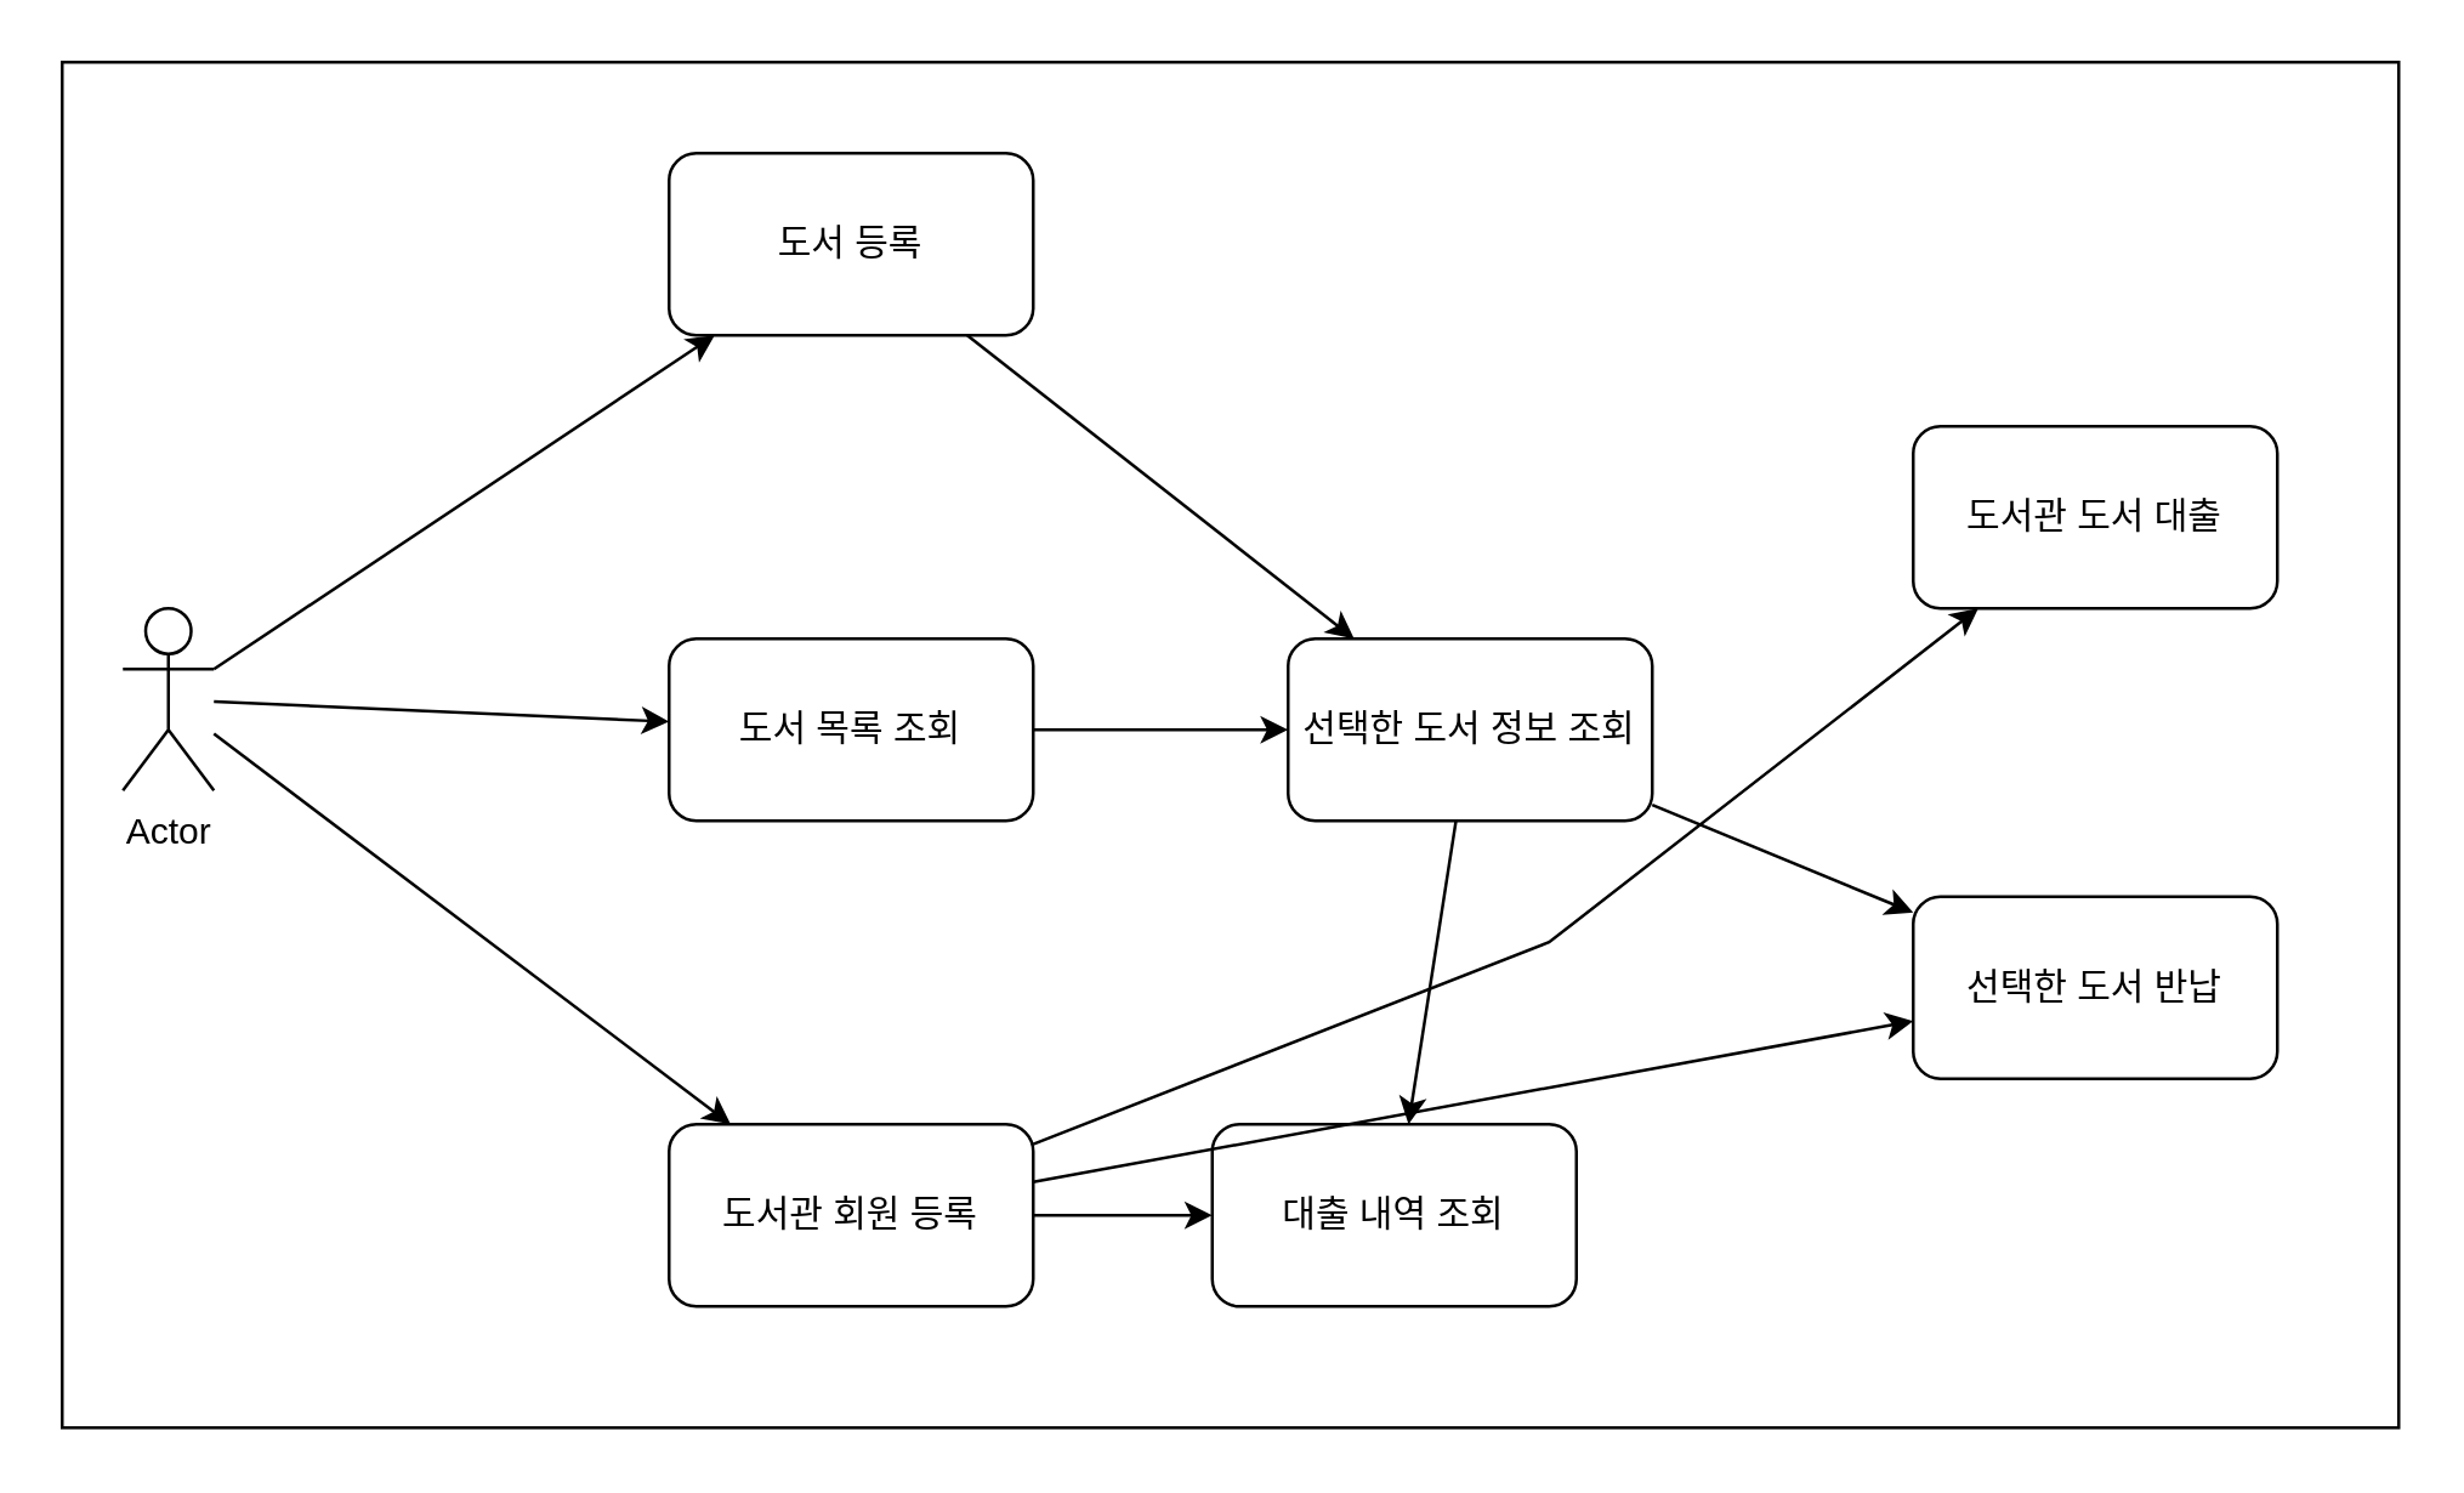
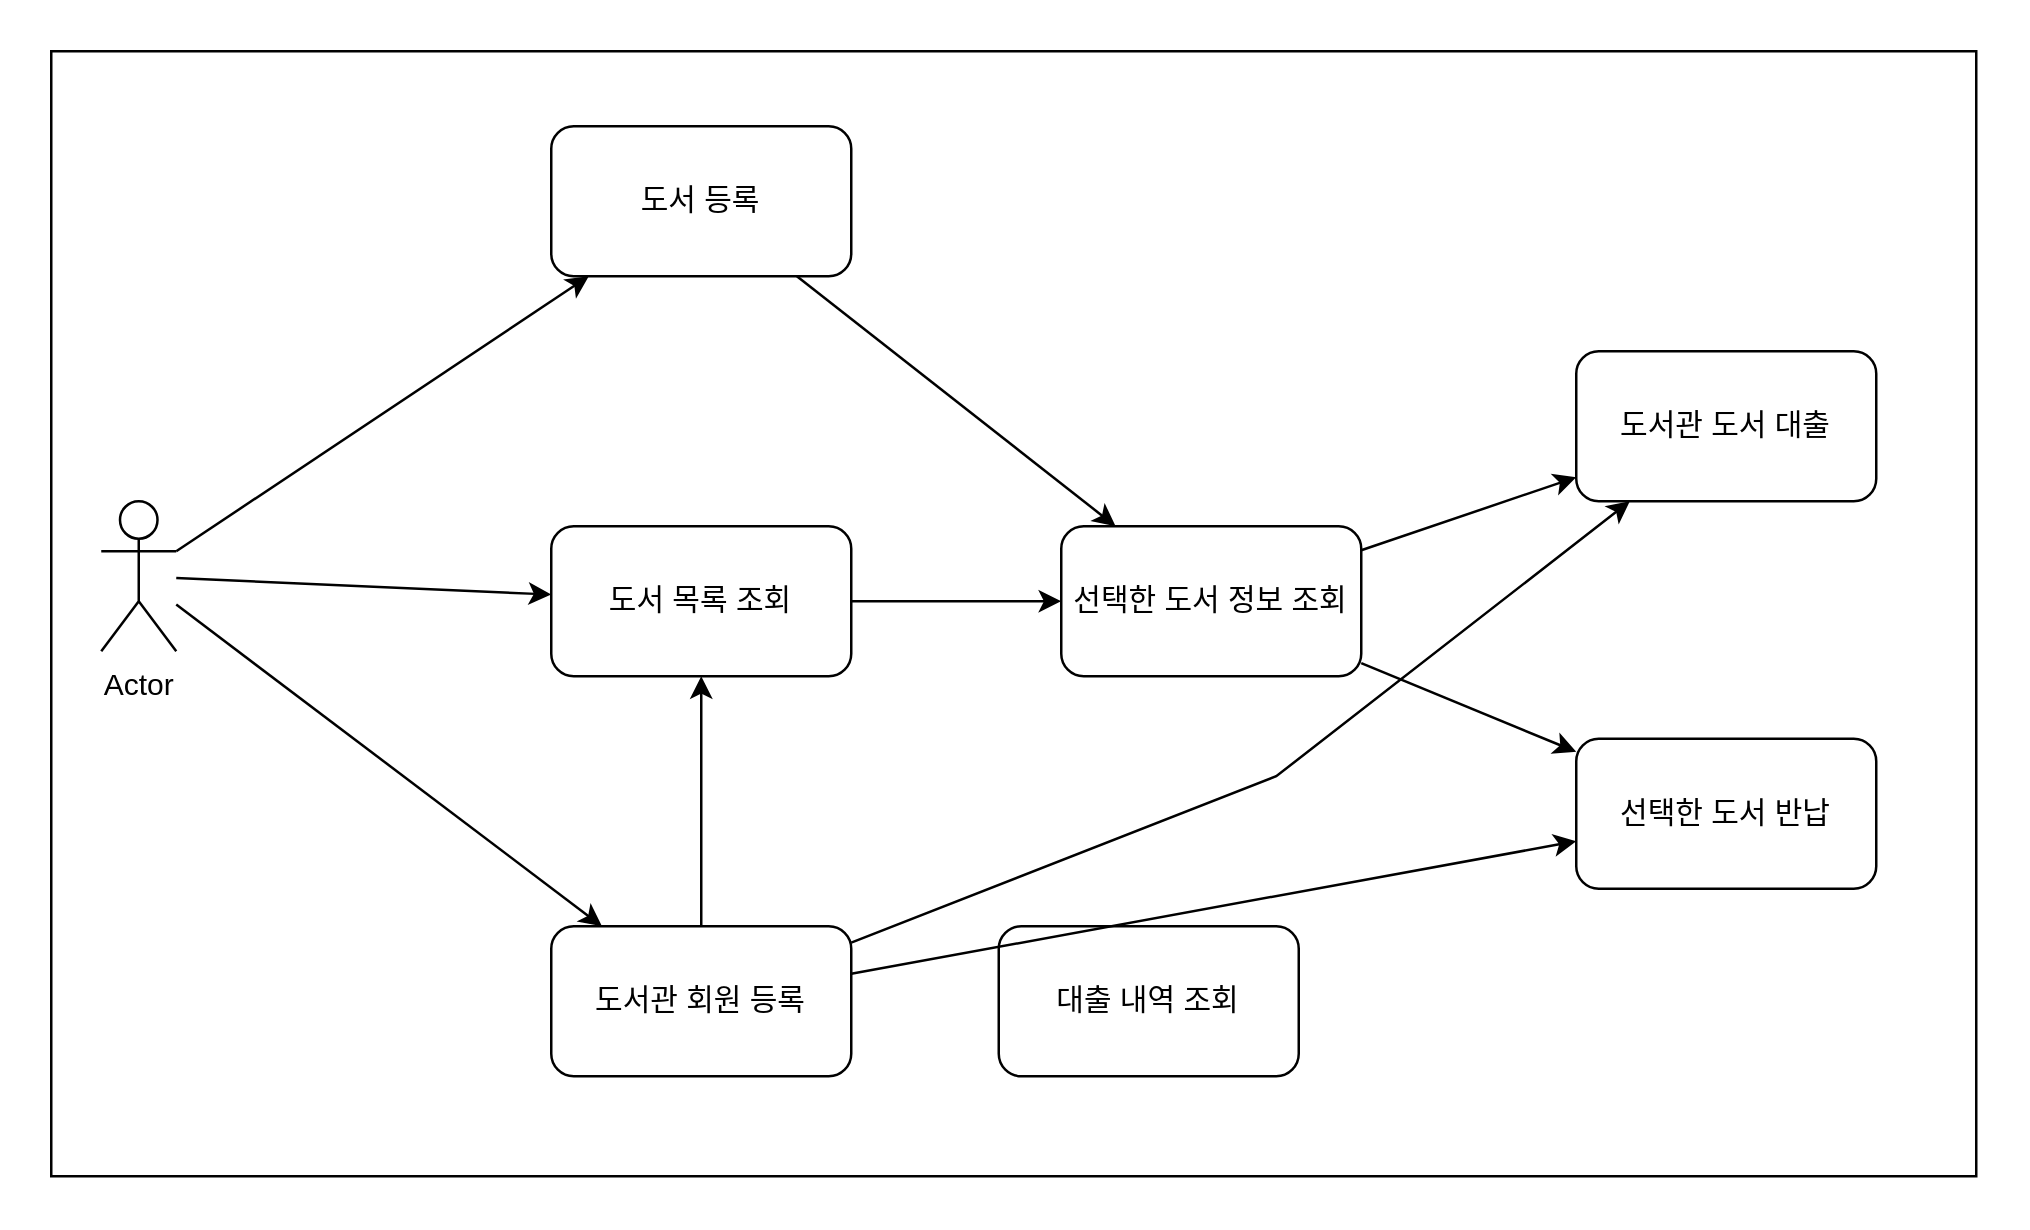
  <mxCell id="0" />
  <mxCell id="1" parent="0" />
  <mxCell id="2" value="" style="rounded=0;whiteSpace=wrap;html=1;" vertex="1" parent="1"><mxGeometry x="20" y="20" width="770" height="450" as="geometry" /></mxCell>
  <mxCell id="3" value="Actor" style="shape=umlActor;verticalLabelPosition=bottom;verticalAlign=top;html=1;outlineConnect=0;" vertex="1" parent="1"><mxGeometry x="40" y="200" width="30" height="60" as="geometry" /></mxCell>
  <mxCell id="4" value="도서 등록" style="rounded=1;whiteSpace=wrap;html=1;" vertex="1" parent="1"><mxGeometry x="220" y="50" width="120" height="60" as="geometry" /></mxCell>
  <mxCell id="5" value="선택한 도서 정보 조회" style="rounded=1;whiteSpace=wrap;html=1;" vertex="1" parent="1"><mxGeometry x="424" y="210" width="120" height="60" as="geometry" /></mxCell>
  <mxCell id="6" value="도서 목록 조회" style="rounded=1;whiteSpace=wrap;html=1;" vertex="1" parent="1"><mxGeometry x="220" y="210" width="120" height="60" as="geometry" /></mxCell>
  <mxCell id="7" value="도서관 회원 등록" style="rounded=1;whiteSpace=wrap;html=1;" vertex="1" parent="1"><mxGeometry x="220" y="370" width="120" height="60" as="geometry" /></mxCell>
  <mxCell id="8" value="도서관 도서 대출" style="rounded=1;whiteSpace=wrap;html=1;" vertex="1" parent="1"><mxGeometry x="630" y="140" width="120" height="60" as="geometry" /></mxCell>
  <mxCell id="9" value="선택한 도서 반납" style="rounded=1;whiteSpace=wrap;html=1;" vertex="1" parent="1"><mxGeometry x="630" y="295" width="120" height="60" as="geometry" /></mxCell>
  <mxCell id="10" value="대출 내역 조회" style="rounded=1;whiteSpace=wrap;html=1;" vertex="1" parent="1"><mxGeometry x="399" y="370" width="120" height="60" as="geometry" /></mxCell>
  <mxCell id="11" value="" style="endArrow=classic;html=1;rounded=0;" edge="1" parent="1" source="3" target="4"><mxGeometry width="50" height="50" relative="1" as="geometry"><mxPoint x="400" y="300" as="sourcePoint" /><mxPoint x="450" y="250" as="targetPoint" /></mxGeometry></mxCell>
  <mxCell id="12" value="" style="endArrow=classic;html=1;rounded=0;" edge="1" parent="1" source="3" target="6"><mxGeometry width="50" height="50" relative="1" as="geometry"><mxPoint x="400" y="300" as="sourcePoint" /><mxPoint x="450" y="250" as="targetPoint" /></mxGeometry></mxCell>
  <mxCell id="13" value="" style="endArrow=classic;html=1;rounded=0;" edge="1" parent="1" source="3" target="7"><mxGeometry width="50" height="50" relative="1" as="geometry"><mxPoint x="400" y="300" as="sourcePoint" /><mxPoint x="450" y="250" as="targetPoint" /></mxGeometry></mxCell>
  <mxCell id="14" value="" style="endArrow=classic;html=1;rounded=0;" edge="1" parent="1" source="6" target="5"><mxGeometry width="50" height="50" relative="1" as="geometry"><mxPoint x="400" y="300" as="sourcePoint" /><mxPoint x="450" y="250" as="targetPoint" /></mxGeometry></mxCell>
- <mxCell id="15" value="" style="endArrow=classic;html=1;rounded=0;" edge="1" parent="1" source="5" target="10"><mxGeometry width="50" height="50" relative="1" as="geometry"><mxPoint x="400" y="300" as="sourcePoint" /><mxPoint x="450" y="250" as="targetPoint" /></mxGeometry></mxCell>
+ <mxCell id="15" value="" style="endArrow=classic;html=1;rounded=0;" edge="1" parent="1" source="5" target="8"><mxGeometry width="50" height="50" relative="1" as="geometry"><mxPoint x="400" y="300" as="sourcePoint" /><mxPoint x="450" y="250" as="targetPoint" /></mxGeometry></mxCell>
  <mxCell id="16" value="" style="endArrow=classic;html=1;rounded=0;" edge="1" parent="1" source="5" target="9"><mxGeometry width="50" height="50" relative="1" as="geometry"><mxPoint x="400" y="300" as="sourcePoint" /><mxPoint x="450" y="250" as="targetPoint" /></mxGeometry></mxCell>
  <mxCell id="17" value="" style="endArrow=classic;html=1;rounded=0;" edge="1" parent="1" source="7" target="8"><mxGeometry width="50" height="50" relative="1" as="geometry"><mxPoint x="400" y="300" as="sourcePoint" /><mxPoint x="450" y="250" as="targetPoint" /><Array as="points"><mxPoint x="510" y="310" /></Array></mxGeometry></mxCell>
- <mxCell id="18" value="" style="endArrow=classic;html=1;rounded=0;" edge="1" parent="1" source="7" target="10"><mxGeometry width="50" height="50" relative="1" as="geometry"><mxPoint x="400" y="300" as="sourcePoint" /><mxPoint x="450" y="250" as="targetPoint" /></mxGeometry></mxCell>
+ <mxCell id="18" value="" style="endArrow=classic;html=1;rounded=0;" edge="1" parent="1" source="7" target="6"><mxGeometry width="50" height="50" relative="1" as="geometry"><mxPoint x="400" y="300" as="sourcePoint" /><mxPoint x="450" y="250" as="targetPoint" /></mxGeometry></mxCell>
  <mxCell id="19" value="" style="endArrow=classic;html=1;rounded=0;" edge="1" parent="1" source="7" target="9"><mxGeometry width="50" height="50" relative="1" as="geometry"><mxPoint x="400" y="300" as="sourcePoint" /><mxPoint x="450" y="250" as="targetPoint" /></mxGeometry></mxCell>
  <mxCell id="20" value="" style="endArrow=classic;html=1;rounded=0;" edge="1" parent="1" source="4" target="5"><mxGeometry width="50" height="50" relative="1" as="geometry"><mxPoint x="400" y="300" as="sourcePoint" /><mxPoint x="450" y="250" as="targetPoint" /></mxGeometry></mxCell>
